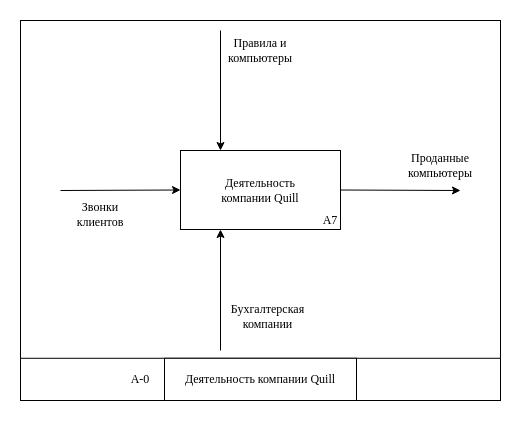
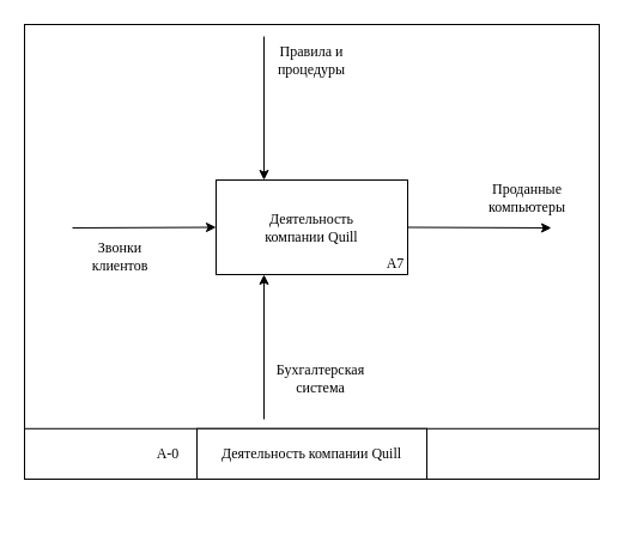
  <mxCell id="0" />
  <mxCell id="1" parent="0" />
  <mxCell id="2" value="" style="group" vertex="1" connectable="0" parent="1"><mxGeometry x="20" y="20" width="480" height="380" as="geometry" /></mxCell>
  <mxCell id="3" value="" style="group;fontFamily=Times New Roman;" parent="2" vertex="1" connectable="0"><mxGeometry width="480" height="380" as="geometry" /></mxCell>
  <mxCell id="4" value="" style="rounded=0;whiteSpace=wrap;html=1;fontFamily=Times New Roman;" parent="3" vertex="1"><mxGeometry width="480.0" height="373.719" as="geometry" /></mxCell>
  <mxCell id="5" value="" style="rounded=0;whiteSpace=wrap;html=1;fontFamily=Times New Roman;" parent="3" vertex="1"><mxGeometry y="337.778" width="480" height="42.222" as="geometry" /></mxCell>
  <mxCell id="6" value="" style="rounded=0;whiteSpace=wrap;html=1;fontFamily=Times New Roman;" parent="3" vertex="1"><mxGeometry x="144" y="337.778" width="192" height="42.222" as="geometry" /></mxCell>
  <mxCell id="7" value="А-0" style="text;html=1;align=center;verticalAlign=middle;whiteSpace=wrap;rounded=0;fontFamily=Times New Roman;" parent="3" vertex="1"><mxGeometry x="48" y="311.783" width="144" height="94.215" as="geometry" /></mxCell>
- <mxCell id="8" value="Бухгалтерская компании" style="text;html=1;align=center;verticalAlign=middle;whiteSpace=wrap;rounded=0;fontFamily=Times New Roman;" parent="3" vertex="1"><mxGeometry x="200" y="274.444" width="95" height="42.222" as="geometry" /></mxCell>
+ <mxCell id="8" value="Бухгалтерская система" style="text;html=1;align=center;verticalAlign=middle;whiteSpace=wrap;rounded=0;fontFamily=Times New Roman;" parent="3" vertex="1"><mxGeometry x="200" y="274.444" width="95" height="42.222" as="geometry" /></mxCell>
  <mxCell id="9" value="&lt;span style=&quot;&quot;&gt;Деятельность компании Quill&lt;/span&gt;" style="text;html=1;align=center;verticalAlign=middle;whiteSpace=wrap;rounded=0;fontFamily=Times New Roman;" parent="3" vertex="1"><mxGeometry x="150" y="343.89" width="180" height="30" as="geometry" /></mxCell>
  <mxCell id="10" value="" style="endArrow=classic;html=1;rounded=0;entryX=0.25;entryY=0;entryDx=0;entryDy=0;fontFamily=Times New Roman;" parent="2" target="17" edge="1"><mxGeometry width="50" height="50" relative="1" as="geometry"><mxPoint x="200" y="10" as="sourcePoint" /><mxPoint x="330" y="-20" as="targetPoint" /></mxGeometry></mxCell>
  <mxCell id="11" value="" style="endArrow=classic;html=1;rounded=0;entryX=0.25;entryY=1;entryDx=0;entryDy=0;fontFamily=Times New Roman;" parent="2" target="17" edge="1"><mxGeometry width="50" height="50" relative="1" as="geometry"><mxPoint x="200" y="330" as="sourcePoint" /><mxPoint x="310" y="200" as="targetPoint" /></mxGeometry></mxCell>
  <mxCell id="12" value="" style="endArrow=classic;html=1;rounded=0;entryX=0;entryY=0.5;entryDx=0;entryDy=0;fontFamily=Times New Roman;" parent="2" target="17" edge="1"><mxGeometry width="50" height="50" relative="1" as="geometry"><mxPoint x="40" y="170" as="sourcePoint" /><mxPoint x="310" y="200" as="targetPoint" /></mxGeometry></mxCell>
  <mxCell id="13" value="" style="endArrow=classic;html=1;rounded=0;exitX=1;exitY=0.5;exitDx=0;exitDy=0;fontFamily=Times New Roman;" parent="2" source="17" edge="1"><mxGeometry width="50" height="50" relative="1" as="geometry"><mxPoint x="260" y="250" as="sourcePoint" /><mxPoint x="440" y="170" as="targetPoint" /></mxGeometry></mxCell>
  <mxCell id="14" value="Звонки клиентов" style="text;html=1;align=center;verticalAlign=middle;whiteSpace=wrap;rounded=0;fontFamily=Times New Roman;" parent="2" vertex="1"><mxGeometry x="40" y="179" width="80" height="30" as="geometry" /></mxCell>
  <mxCell id="15" value="&lt;font&gt;Проданные компьютеры&lt;/font&gt;" style="text;html=1;align=center;verticalAlign=middle;whiteSpace=wrap;rounded=0;fontFamily=Times New Roman;" parent="2" vertex="1"><mxGeometry x="360" y="130" width="120" height="30" as="geometry" /></mxCell>
- <mxCell id="16" value="Правила и компьютеры" style="text;html=1;align=center;verticalAlign=middle;whiteSpace=wrap;rounded=0;fontFamily=Times New Roman;" parent="2" vertex="1"><mxGeometry x="195" y="10" width="90" height="40" as="geometry" /></mxCell>
+ <mxCell id="16" value="Правила и процедуры" style="text;html=1;align=center;verticalAlign=middle;whiteSpace=wrap;rounded=0;fontFamily=Times New Roman;" parent="2" vertex="1"><mxGeometry x="195" y="10" width="90" height="40" as="geometry" /></mxCell>
  <mxCell id="17" value="" style="rounded=0;whiteSpace=wrap;html=1;fontFamily=Times New Roman;" parent="2" vertex="1"><mxGeometry x="160" y="130" width="160" height="79" as="geometry" /></mxCell>
  <mxCell id="18" value="Деятельность компании Quill" style="text;html=1;align=center;verticalAlign=middle;whiteSpace=wrap;rounded=0;fontFamily=Times New Roman;" parent="2" vertex="1"><mxGeometry x="185" y="154.5" width="110" height="30" as="geometry" /></mxCell>
  <mxCell id="19" value="А7" style="text;html=1;align=center;verticalAlign=middle;whiteSpace=wrap;rounded=0;fontFamily=Times New Roman;" parent="2" vertex="1"><mxGeometry x="280" y="184.5" width="60" height="30" as="geometry" /></mxCell>
